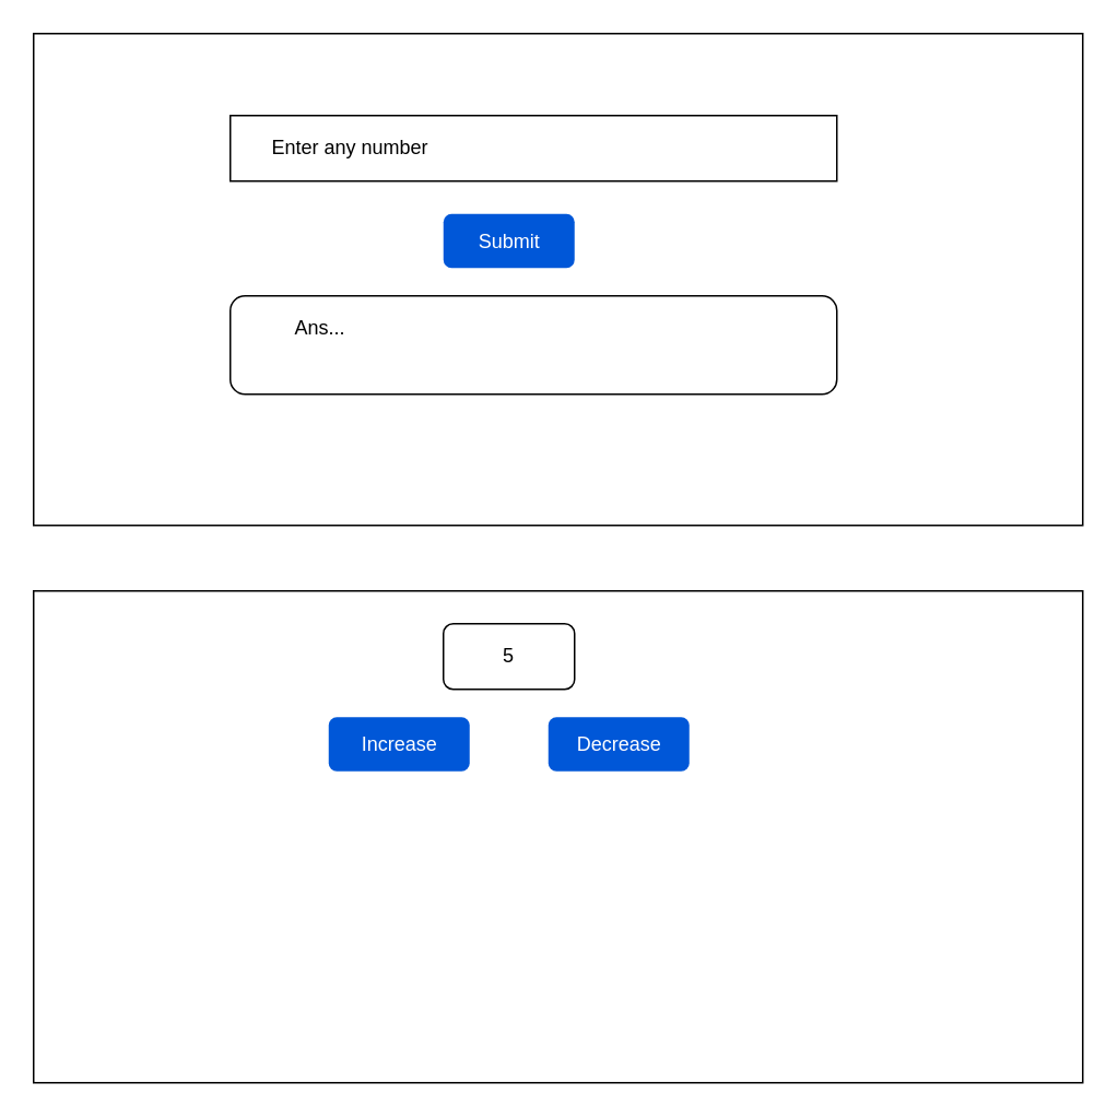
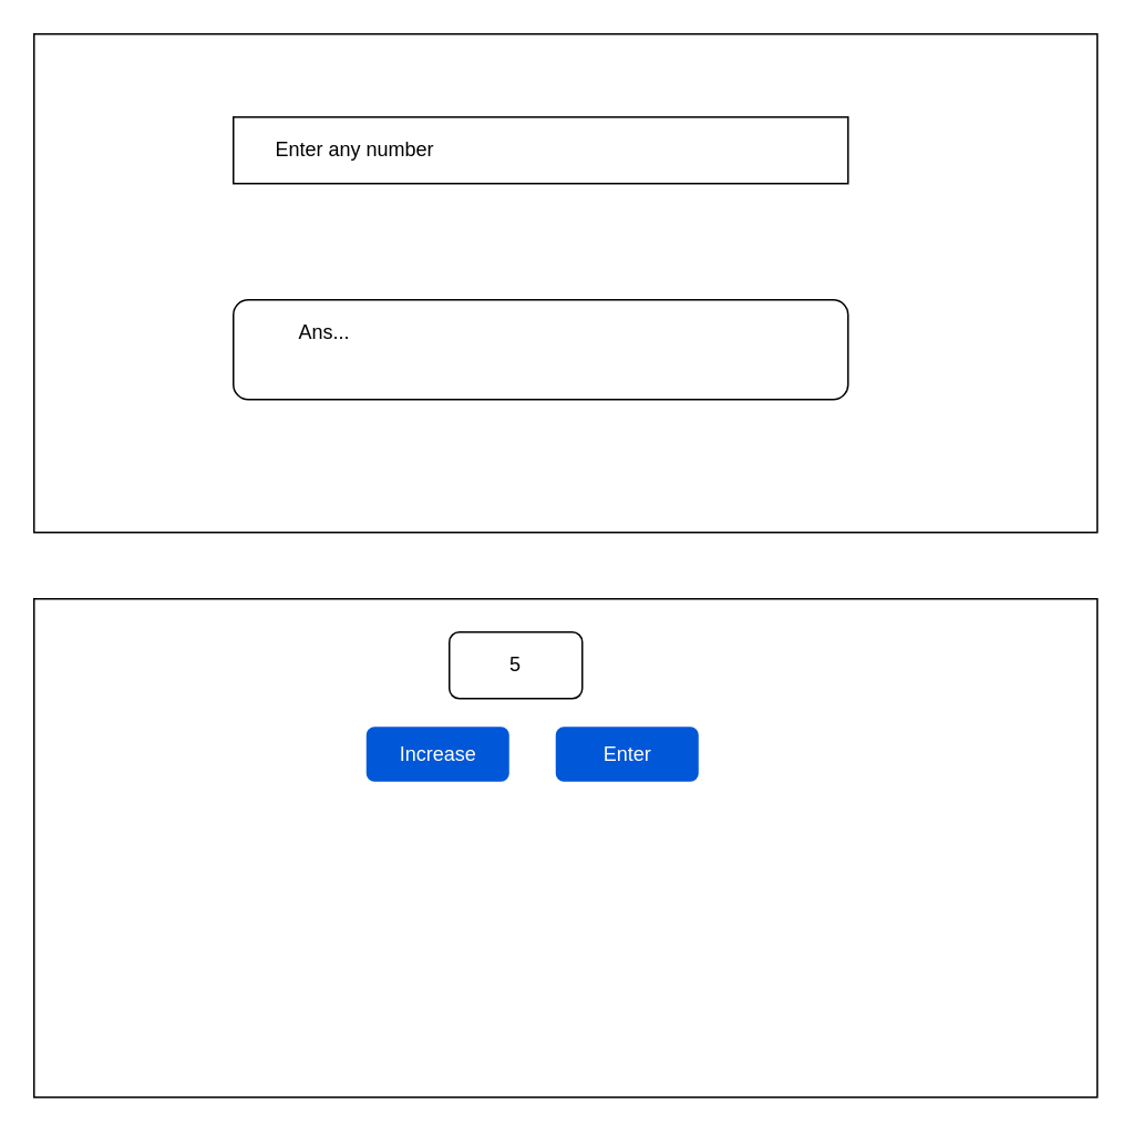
  <mxCell id="0" />
  <mxCell id="1" parent="0" />
  <mxCell id="2" value="" style="rounded=0;whiteSpace=wrap;html=1;" parent="1" vertex="1"><mxGeometry x="20" y="20" width="640" height="300" as="geometry" /></mxCell>
  <mxCell id="3" value="" style="rounded=0;whiteSpace=wrap;html=1;" parent="1" vertex="1"><mxGeometry x="140" y="70" width="370" height="40" as="geometry" /></mxCell>
- <mxCell id="4" value="Submit" style="rounded=1;fillColor=#0057D8;align=center;strokeColor=none;html=1;fontColor=#ffffff;fontSize=12;sketch=0;" parent="1" vertex="1"><mxGeometry x="270" y="130" width="80" height="33" as="geometry" /></mxCell>
  <mxCell id="5" value="" style="rounded=1;whiteSpace=wrap;html=1;" parent="1" vertex="1"><mxGeometry x="140" y="180" width="370" height="60" as="geometry" /></mxCell>
  <mxCell id="6" value="Enter any number&amp;nbsp;" style="text;html=1;strokeColor=none;fillColor=none;align=center;verticalAlign=middle;whiteSpace=wrap;rounded=0;" parent="1" vertex="1"><mxGeometry x="160" y="75" width="110" height="30" as="geometry" /></mxCell>
  <mxCell id="7" value="Ans..." style="text;html=1;strokeColor=none;fillColor=none;align=center;verticalAlign=middle;whiteSpace=wrap;rounded=0;" parent="1" vertex="1"><mxGeometry x="165" y="185" width="60" height="30" as="geometry" /></mxCell>
  <mxCell id="8" value="" style="rounded=0;whiteSpace=wrap;html=1;" vertex="1" parent="1"><mxGeometry x="20" y="360" width="640" height="300" as="geometry" /></mxCell>
  <mxCell id="9" value="5&amp;nbsp;" style="text;html=1;strokeColor=none;fillColor=none;align=center;verticalAlign=middle;whiteSpace=wrap;rounded=0;" vertex="1" parent="1"><mxGeometry x="280" y="385" width="60" height="30" as="geometry" /></mxCell>
- <mxCell id="10" value="Increase" style="rounded=1;fillColor=#0057D8;strokeColor=none;html=1;fontColor=#ffffff;align=center;verticalAlign=middle;fontStyle=0;fontSize=12;sketch=0;" vertex="1" parent="1"><mxGeometry x="200" y="437" width="86" height="33" as="geometry" /></mxCell>
- <mxCell id="11" value="Decrease" style="rounded=1;fillColor=#0057D8;strokeColor=none;html=1;fontColor=#ffffff;align=center;verticalAlign=middle;fontStyle=0;fontSize=12;sketch=0;" vertex="1" parent="1"><mxGeometry x="334" y="437" width="86" height="33" as="geometry" /></mxCell>
+ <mxCell id="10" value="Increase" style="rounded=1;fillColor=#0057D8;strokeColor=none;html=1;fontColor=#ffffff;align=center;verticalAlign=middle;fontStyle=0;fontSize=12;sketch=0;" vertex="1" parent="1"><mxGeometry x="220" y="437" width="86" height="33" as="geometry" /></mxCell>
+ <mxCell id="11" value="Enter" style="rounded=1;fillColor=#0057D8;strokeColor=none;html=1;fontColor=#ffffff;align=center;verticalAlign=middle;fontStyle=0;fontSize=12;sketch=0;" vertex="1" parent="1"><mxGeometry x="334" y="437" width="86" height="33" as="geometry" /></mxCell>
  <mxCell id="12" value="5" style="rounded=1;whiteSpace=wrap;html=1;" vertex="1" parent="1"><mxGeometry x="270" y="380" width="80" height="40" as="geometry" /></mxCell>
